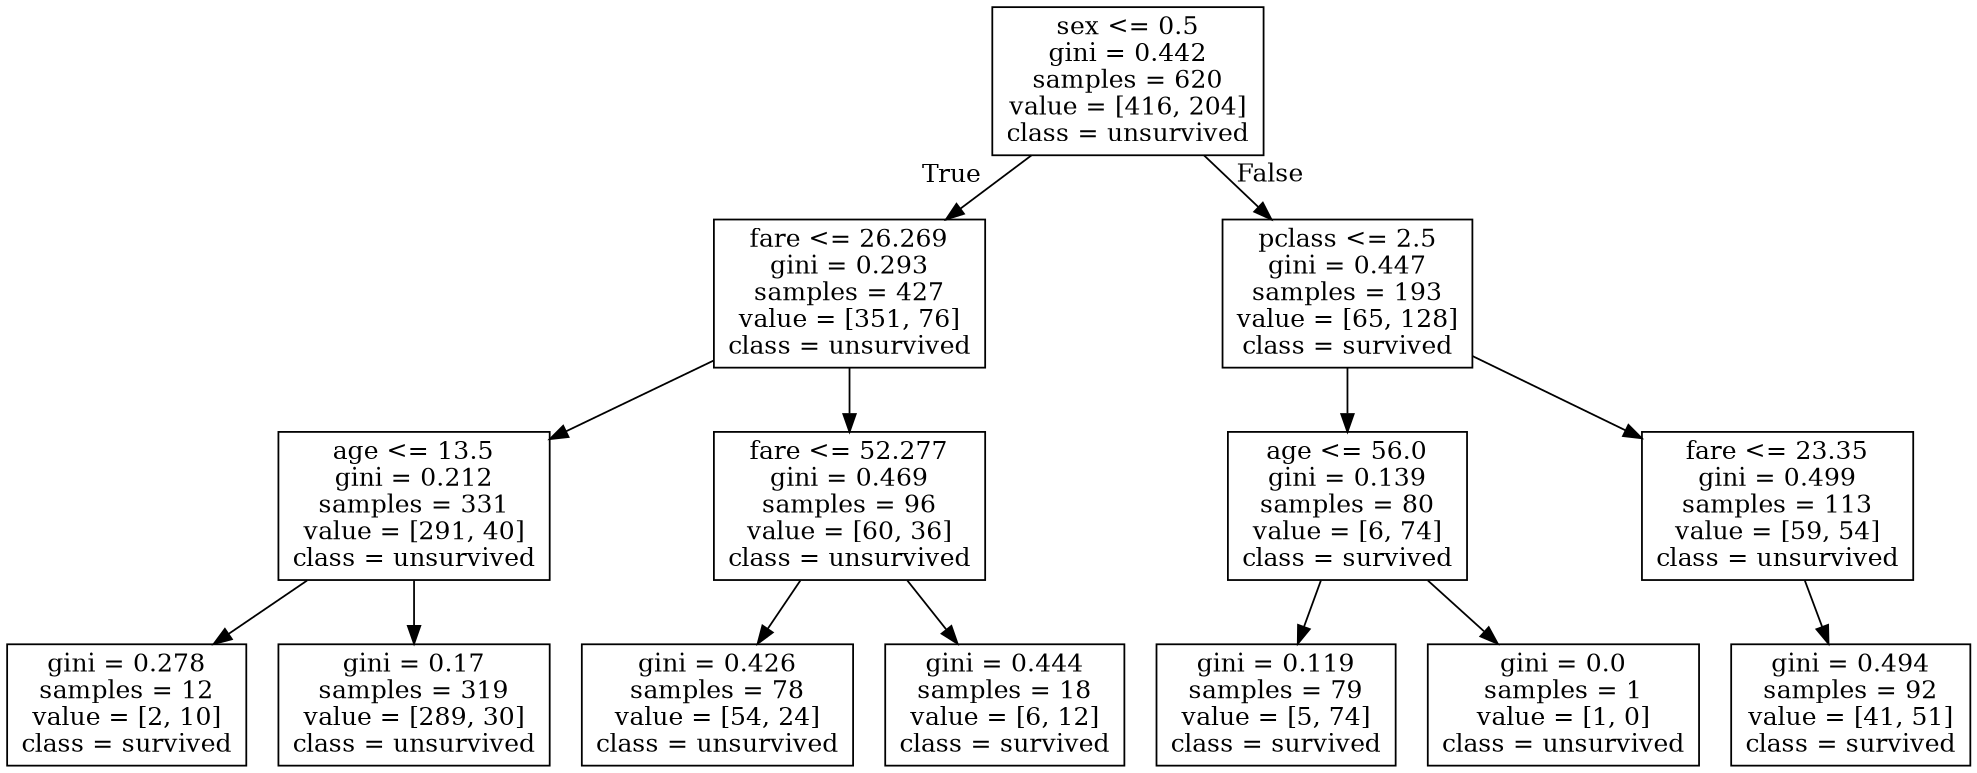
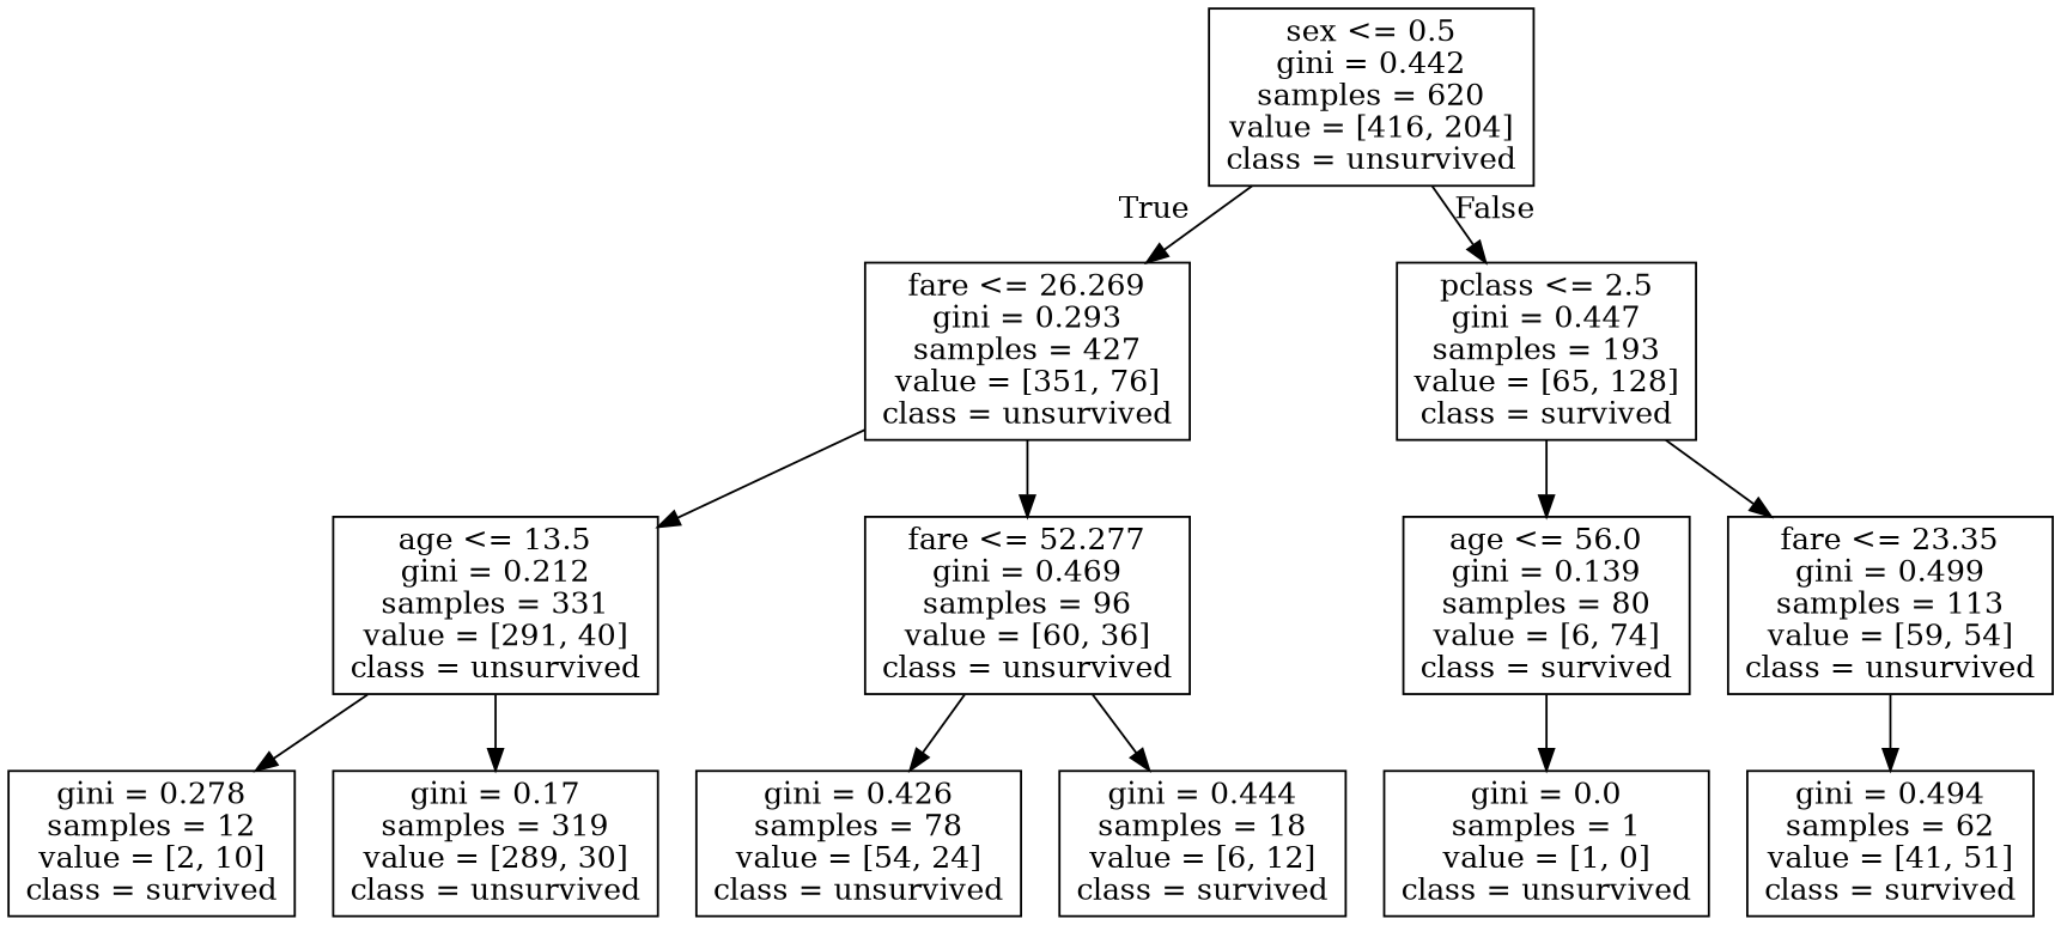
  digraph {
    node [shape=box]
    n1 [label="sex <= 0.5\ngini = 0.442\nsamples = 620\nvalue = [416, 204]\nclass = unsurvived"]
    n2 [label="fare <= 26.269\ngini = 0.293\nsamples = 427\nvalue = [351, 76]\nclass = unsurvived"]
    n3 [label="pclass <= 2.5\ngini = 0.447\nsamples = 193\nvalue = [65, 128]\nclass = survived"]
    n4 [label="age <= 13.5\ngini = 0.212\nsamples = 331\nvalue = [291, 40]\nclass = unsurvived"]
    n5 [label="fare <= 52.277\ngini = 0.469\nsamples = 96\nvalue = [60, 36]\nclass = unsurvived"]
    n6 [label="age <= 56.0\ngini = 0.139\nsamples = 80\nvalue = [6, 74]\nclass = survived"]
    n7 [label="fare <= 23.35\ngini = 0.499\nsamples = 113\nvalue = [59, 54]\nclass = unsurvived"]
    n8 [label="gini = 0.278\nsamples = 12\nvalue = [2, 10]\nclass = survived"]
    n9 [label="gini = 0.17\nsamples = 319\nvalue = [289, 30]\nclass = unsurvived"]
    n10 [label="gini = 0.426\nsamples = 78\nvalue = [54, 24]\nclass = unsurvived"]
    n11 [label="gini = 0.444\nsamples = 18\nvalue = [6, 12]\nclass = survived"]
-   n12 [label="gini = 0.119\nsamples = 79\nvalue = [5, 74]\nclass = survived"]
    n13 [label="gini = 0.0\nsamples = 1\nvalue = [1, 0]\nclass = unsurvived"]
-   n14 [label="gini = 0.494\nsamples = 92\nvalue = [41, 51]\nclass = survived"]
+   n14 [label="gini = 0.494\nsamples = 62\nvalue = [41, 51]\nclass = survived"]
    n1 -> n2 [headlabel=True labelangle=45 labeldistance=2.5]
    n1 -> n3 [headlabel=False labelangle=-45 labeldistance=2.5]
    n2 -> n4
    n2 -> n5
    n3 -> n6
    n3 -> n7
    n4 -> n8
    n4 -> n9
    n5 -> n10
    n5 -> n11
-   n6 -> n12
    n6 -> n13
    n7 -> n14
  }
